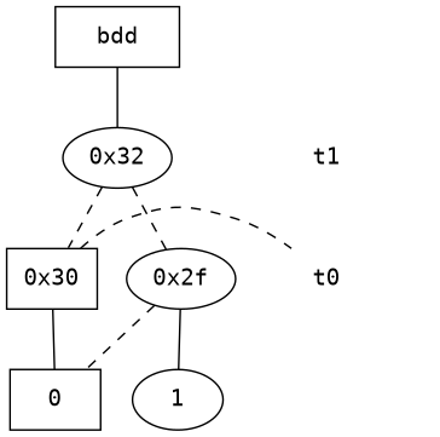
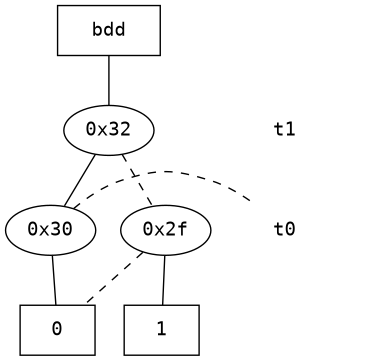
  digraph {
    fontname="DejaVu Sans Mono"
    node [fontname="DejaVu Sans Mono"]
    edge [dir=none fontname="DejaVu Sans Mono"]
    "CONST NODES" [shape=plaintext style=invis]
    " t1 " [shape=plaintext]
    " t0 " [shape=plaintext]
    "  bdd  " [shape=box]
    "0x32"
    "0x2f"
-   "0x30" [shape=box]
+   "0x30"
    n8 [label=0 shape=box]
-   n9 [label=1 shape=ellipse]
+   n9 [label=1 shape=box]
    subgraph sub_1 {
      "CONST NODES"
      " t1 "
      " t0 "
    }
    subgraph sub_2 {
      rank=same
      "  bdd  "
    }
    subgraph sub_3 {
      rank=same
      " t1 "
      "0x32"
    }
    subgraph sub_4 {
      rank=same
      " t0 "
      "0x2f"
      "0x30"
    }
    subgraph sub_5 {
      rank=same
      "CONST NODES"
      subgraph sub_6 {
        rank=same
        n8
        n9
      }
    }
    " t1 " -> " t0 " [style=invis]
    " t0 " -> "CONST NODES" [style=invis]
    "  bdd  " -> "0x32" [style=solid]
    "0x32" -> "0x2f" [style=dashed]
-   "0x32" -> "0x30" [style=dashed]
+   "0x32" -> "0x30"
    "0x2f" -> n8 [style=dashed]
    "0x2f" -> n9
    "0x30" -> " t0 " [style=dashed]
    "0x30" -> n8
  }
